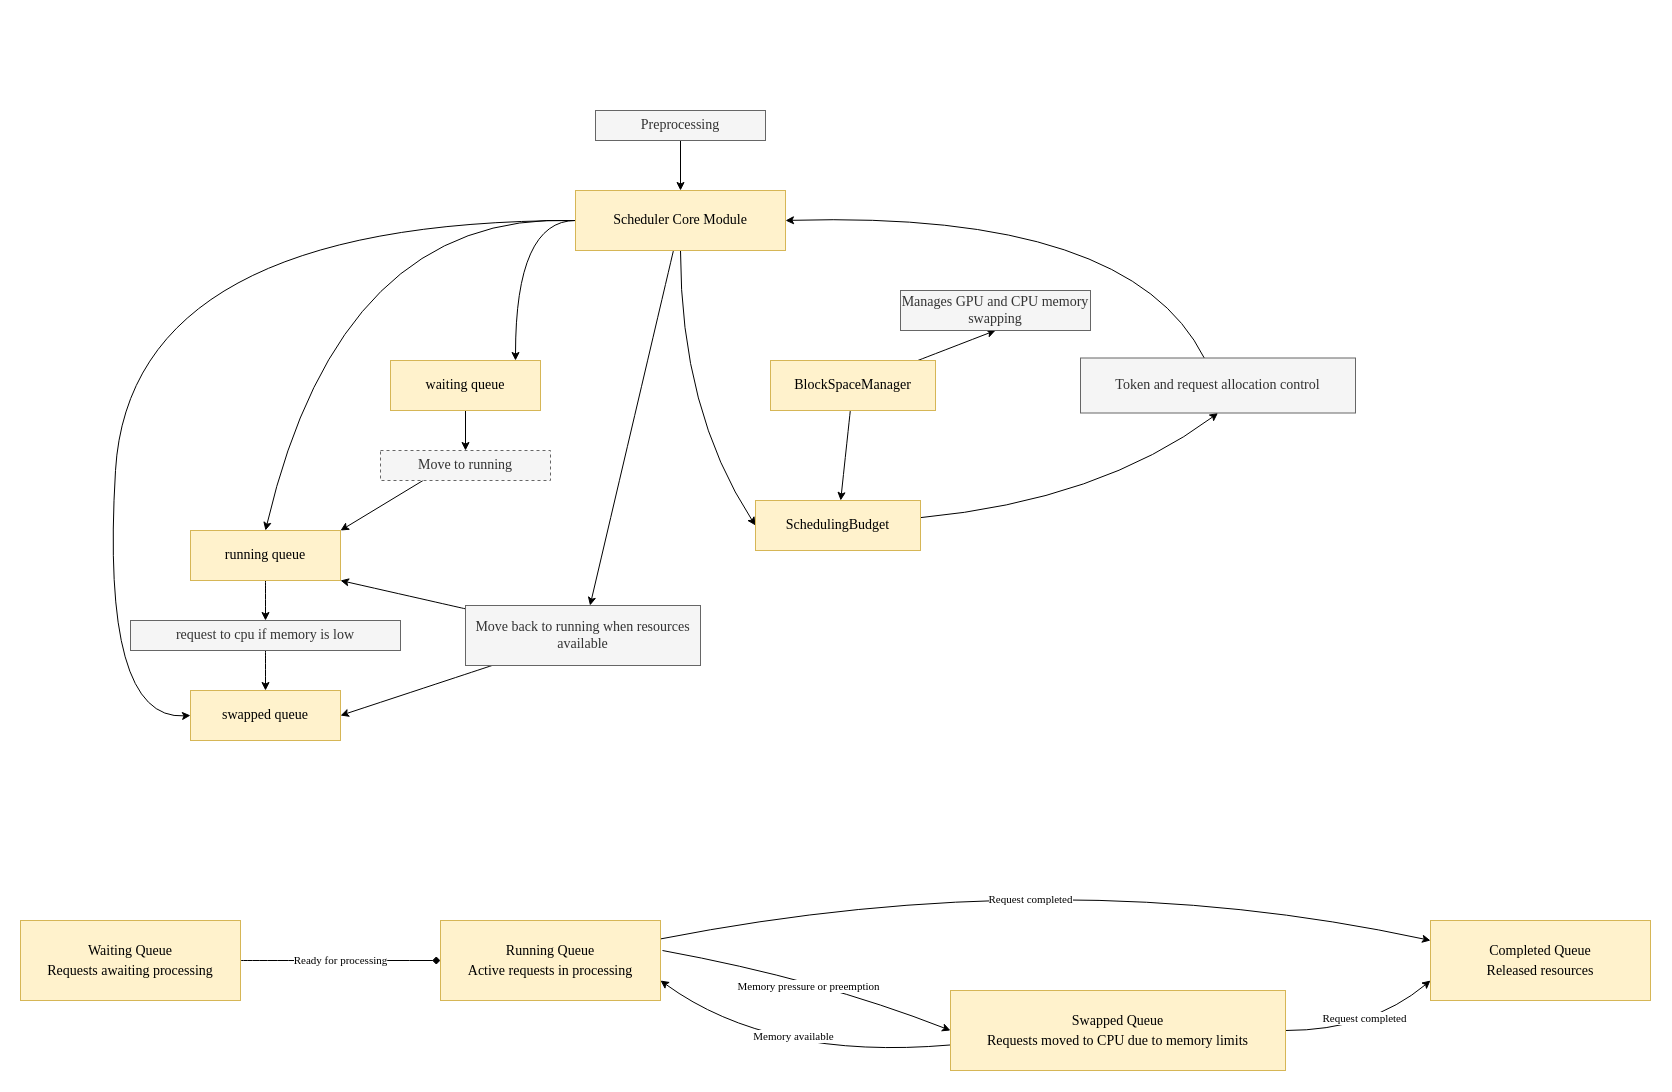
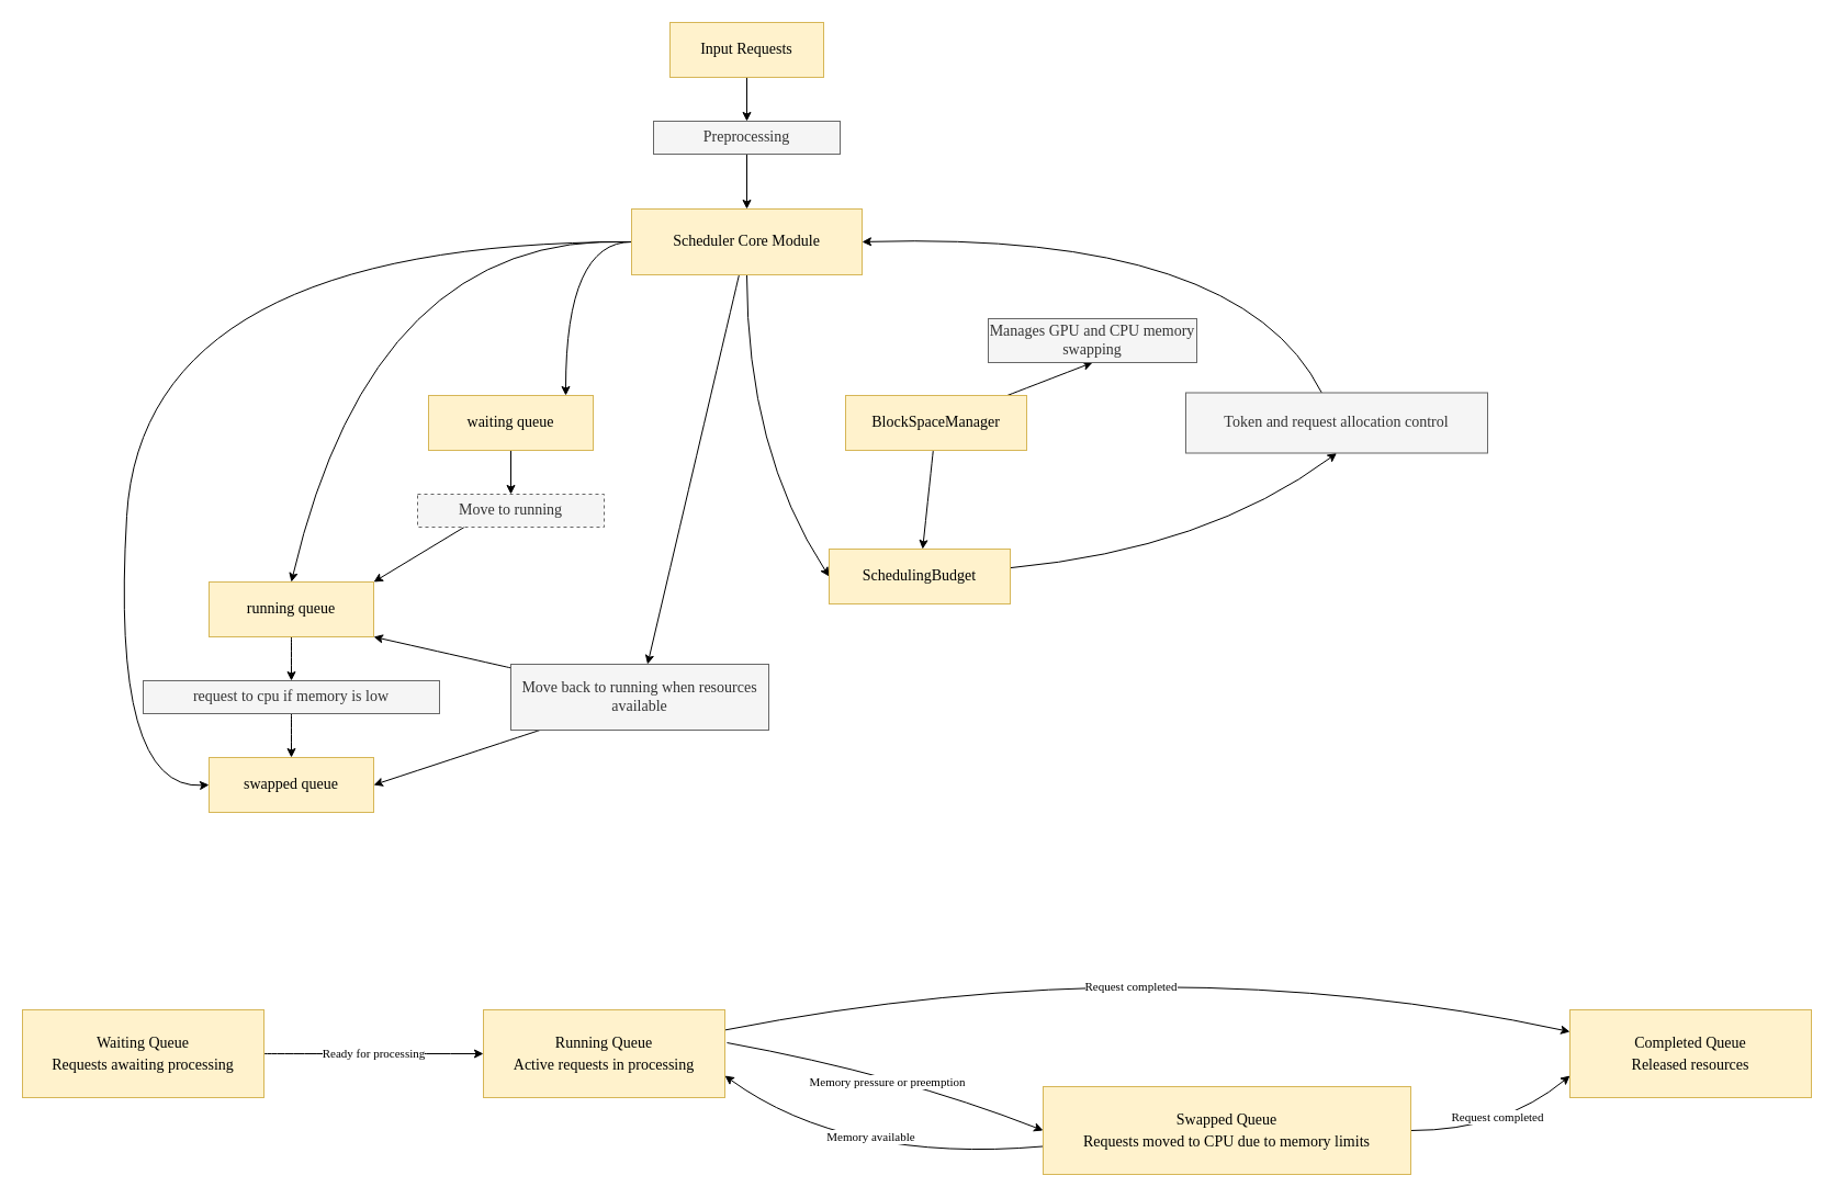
  <mxCell id="0" />
  <mxCell id="1" parent="0" />
+ <mxCell id="2" style="edgeStyle=orthogonalEdgeStyle;rounded=0;orthogonalLoop=1;jettySize=auto;html=1;" edge="1" parent="1" source="3" target="5"><mxGeometry relative="1" as="geometry" /></mxCell>
+ <mxCell id="3" value="&lt;font face=&quot;Comic Sans MS&quot; style=&quot;font-size: 14px&quot;&gt;Input Requests&lt;/font&gt;" style="rounded=0;whiteSpace=wrap;html=1;fillColor=#fff2cc;strokeColor=#d6b656;" vertex="1" parent="1"><mxGeometry x="610" y="20" width="140" height="50" as="geometry" /></mxCell>
  <mxCell id="4" style="edgeStyle=orthogonalEdgeStyle;rounded=0;orthogonalLoop=1;jettySize=auto;html=1;entryX=0.5;entryY=0;entryDx=0;entryDy=0;" edge="1" parent="1" source="5" target="11"><mxGeometry relative="1" as="geometry" /></mxCell>
  <mxCell id="5" value="&lt;font face=&quot;Comic Sans MS&quot; style=&quot;font-size: 14px&quot;&gt;Preprocessing&lt;/font&gt;" style="rounded=0;whiteSpace=wrap;html=1;fillColor=#f5f5f5;strokeColor=#666666;fontColor=#333333;" vertex="1" parent="1"><mxGeometry x="595" y="110" width="170" height="30" as="geometry" /></mxCell>
  <mxCell id="6" style="edgeStyle=orthogonalEdgeStyle;orthogonalLoop=1;jettySize=auto;html=1;curved=1;" edge="1" parent="1" source="11" target="13"><mxGeometry relative="1" as="geometry"><Array as="points"><mxPoint x="515" y="220" /></Array></mxGeometry></mxCell>
  <mxCell id="7" style="edgeStyle=none;curved=1;orthogonalLoop=1;jettySize=auto;html=1;entryX=0.5;entryY=0;entryDx=0;entryDy=0;exitX=0;exitY=0.5;exitDx=0;exitDy=0;" edge="1" parent="1" source="11" target="17"><mxGeometry relative="1" as="geometry"><Array as="points"><mxPoint x="340" y="210" /></Array></mxGeometry></mxCell>
  <mxCell id="8" style="edgeStyle=none;curved=1;orthogonalLoop=1;jettySize=auto;html=1;entryX=0;entryY=0.5;entryDx=0;entryDy=0;" edge="1" parent="1" source="11" target="18"><mxGeometry relative="1" as="geometry"><Array as="points"><mxPoint x="130" y="220" /><mxPoint x="100" y="720" /></Array></mxGeometry></mxCell>
  <mxCell id="9" style="edgeStyle=none;curved=1;orthogonalLoop=1;jettySize=auto;html=1;entryX=0;entryY=0.5;entryDx=0;entryDy=0;" edge="1" parent="1" source="11" target="28"><mxGeometry relative="1" as="geometry"><Array as="points"><mxPoint x="680" y="410" /></Array></mxGeometry></mxCell>
  <mxCell id="10" style="edgeStyle=none;curved=1;orthogonalLoop=1;jettySize=auto;html=1;" edge="1" parent="1" source="11" target="23"><mxGeometry relative="1" as="geometry" /></mxCell>
  <mxCell id="11" value="&lt;font face=&quot;Comic Sans MS&quot; style=&quot;font-size: 14px&quot;&gt;Scheduler Core Module&lt;/font&gt;" style="rounded=0;whiteSpace=wrap;html=1;fillColor=#fff2cc;strokeColor=#d6b656;" vertex="1" parent="1"><mxGeometry x="575" y="190" width="210" height="60" as="geometry" /></mxCell>
  <mxCell id="12" style="edgeStyle=orthogonalEdgeStyle;rounded=0;orthogonalLoop=1;jettySize=auto;html=1;" edge="1" parent="1" source="13" target="15"><mxGeometry relative="1" as="geometry" /></mxCell>
  <mxCell id="13" value="&lt;font face=&quot;Comic Sans MS&quot; style=&quot;font-size: 14px&quot;&gt;waiting queue&lt;/font&gt;" style="rounded=0;whiteSpace=wrap;html=1;fillColor=#fff2cc;strokeColor=#d6b656;" vertex="1" parent="1"><mxGeometry x="390" y="360" width="150" height="50" as="geometry" /></mxCell>
  <mxCell id="14" style="rounded=0;orthogonalLoop=1;jettySize=auto;html=1;entryX=1;entryY=0;entryDx=0;entryDy=0;exitX=0.25;exitY=1;exitDx=0;exitDy=0;" edge="1" parent="1" source="15" target="17"><mxGeometry relative="1" as="geometry" /></mxCell>
  <mxCell id="15" value="&lt;font face=&quot;Comic Sans MS&quot; style=&quot;font-size: 14px&quot;&gt;Move to running&lt;/font&gt;" style="rounded=0;whiteSpace=wrap;html=1;fillColor=#f5f5f5;strokeColor=#666666;fontColor=#333333;dashed=1;" vertex="1" parent="1"><mxGeometry x="380" y="450" width="170" height="30" as="geometry" /></mxCell>
  <mxCell id="16" style="edgeStyle=none;curved=1;orthogonalLoop=1;jettySize=auto;html=1;" edge="1" parent="1" source="17" target="20"><mxGeometry relative="1" as="geometry" /></mxCell>
  <mxCell id="17" value="&lt;font face=&quot;Comic Sans MS&quot; style=&quot;font-size: 14px&quot;&gt;running queue&lt;/font&gt;" style="rounded=0;whiteSpace=wrap;html=1;fillColor=#fff2cc;strokeColor=#d6b656;" vertex="1" parent="1"><mxGeometry x="190" y="530" width="150" height="50" as="geometry" /></mxCell>
  <mxCell id="18" value="&lt;font face=&quot;Comic Sans MS&quot;&gt;&lt;span style=&quot;font-size: 14px&quot;&gt;swapped queue&lt;/span&gt;&lt;/font&gt;" style="rounded=0;whiteSpace=wrap;html=1;fillColor=#fff2cc;strokeColor=#d6b656;" vertex="1" parent="1"><mxGeometry x="190" y="690" width="150" height="50" as="geometry" /></mxCell>
  <mxCell id="19" style="edgeStyle=none;curved=1;orthogonalLoop=1;jettySize=auto;html=1;" edge="1" parent="1" source="20" target="18"><mxGeometry relative="1" as="geometry" /></mxCell>
  <mxCell id="20" value="&lt;font face=&quot;Comic Sans MS&quot; style=&quot;font-size: 14px&quot;&gt;request to cpu if memory is low&lt;/font&gt;" style="rounded=0;whiteSpace=wrap;html=1;fillColor=#f5f5f5;strokeColor=#666666;fontColor=#333333;" vertex="1" parent="1"><mxGeometry x="130" y="620" width="270" height="30" as="geometry" /></mxCell>
  <mxCell id="21" style="edgeStyle=none;curved=1;orthogonalLoop=1;jettySize=auto;html=1;entryX=1;entryY=0.5;entryDx=0;entryDy=0;" edge="1" parent="1" source="23" target="18"><mxGeometry relative="1" as="geometry" /></mxCell>
  <mxCell id="22" style="edgeStyle=none;curved=1;orthogonalLoop=1;jettySize=auto;html=1;entryX=1;entryY=1;entryDx=0;entryDy=0;" edge="1" parent="1" source="23" target="17"><mxGeometry relative="1" as="geometry" /></mxCell>
  <mxCell id="23" value="&lt;font face=&quot;Comic Sans MS&quot; style=&quot;font-size: 14px&quot;&gt;Move back to running when resources available&lt;/font&gt;" style="rounded=0;whiteSpace=wrap;html=1;fillColor=#f5f5f5;strokeColor=#666666;fontColor=#333333;" vertex="1" parent="1"><mxGeometry x="465" y="605" width="235" height="60" as="geometry" /></mxCell>
  <mxCell id="24" style="edgeStyle=none;curved=1;orthogonalLoop=1;jettySize=auto;html=1;" edge="1" parent="1" source="26" target="28"><mxGeometry relative="1" as="geometry" /></mxCell>
  <mxCell id="25" style="edgeStyle=none;curved=1;orthogonalLoop=1;jettySize=auto;html=1;entryX=0.5;entryY=1;entryDx=0;entryDy=0;" edge="1" parent="1" source="26" target="29"><mxGeometry relative="1" as="geometry" /></mxCell>
  <mxCell id="26" value="&lt;font face=&quot;Comic Sans MS&quot; style=&quot;font-size: 14px&quot;&gt;BlockSpaceManager&lt;/font&gt;" style="rounded=0;whiteSpace=wrap;html=1;fillColor=#fff2cc;strokeColor=#d6b656;" vertex="1" parent="1"><mxGeometry x="770" y="360" width="165" height="50" as="geometry" /></mxCell>
  <mxCell id="27" style="edgeStyle=none;curved=1;orthogonalLoop=1;jettySize=auto;html=1;entryX=0.5;entryY=1;entryDx=0;entryDy=0;" edge="1" parent="1" source="28" target="31"><mxGeometry relative="1" as="geometry"><Array as="points"><mxPoint x="1100" y="500" /></Array></mxGeometry></mxCell>
  <mxCell id="28" value="&lt;font face=&quot;Comic Sans MS&quot; style=&quot;font-size: 14px&quot;&gt;SchedulingBudget&lt;/font&gt;" style="rounded=0;whiteSpace=wrap;html=1;fillColor=#fff2cc;strokeColor=#d6b656;" vertex="1" parent="1"><mxGeometry x="755" y="500" width="165" height="50" as="geometry" /></mxCell>
  <mxCell id="29" value="&lt;font face=&quot;Comic Sans MS&quot; style=&quot;font-size: 14px&quot;&gt;Manages GPU and CPU memory swapping&lt;/font&gt;" style="rounded=0;whiteSpace=wrap;html=1;fillColor=#f5f5f5;strokeColor=#666666;fontColor=#333333;" vertex="1" parent="1"><mxGeometry x="900" y="290" width="190" height="40" as="geometry" /></mxCell>
  <mxCell id="30" style="edgeStyle=none;curved=1;orthogonalLoop=1;jettySize=auto;html=1;entryX=1;entryY=0.5;entryDx=0;entryDy=0;" edge="1" parent="1" source="31" target="11"><mxGeometry relative="1" as="geometry"><Array as="points"><mxPoint x="1130" y="210" /></Array></mxGeometry></mxCell>
  <mxCell id="31" value="&lt;font face=&quot;Comic Sans MS&quot; style=&quot;font-size: 14px&quot;&gt;Token and request allocation control&lt;/font&gt;" style="rounded=0;whiteSpace=wrap;html=1;fillColor=#f5f5f5;strokeColor=#666666;fontColor=#333333;" vertex="1" parent="1"><mxGeometry x="1080" y="357.5" width="275" height="55" as="geometry" /></mxCell>
- <mxCell id="32" value="&lt;font face=&quot;Comic Sans MS&quot;&gt;Ready for processing&lt;/font&gt;" style="edgeStyle=none;curved=1;orthogonalLoop=1;jettySize=auto;html=1;endArrow=diamond;" edge="1" parent="1" source="33" target="38"><mxGeometry relative="1" as="geometry" /></mxCell>
+ <mxCell id="32" value="&lt;font face=&quot;Comic Sans MS&quot;&gt;Ready for processing&lt;/font&gt;" style="edgeStyle=none;curved=1;orthogonalLoop=1;jettySize=auto;html=1;" edge="1" parent="1" source="33" target="38"><mxGeometry relative="1" as="geometry" /></mxCell>
  <mxCell id="33" value="&lt;font face=&quot;Comic Sans MS&quot;&gt;&lt;span style=&quot;font-size: 14px ; line-height: 140%&quot;&gt;Waiting Queue&lt;br&gt;Requests awaiting processing&lt;br&gt;&lt;/span&gt;&lt;/font&gt;" style="rounded=0;whiteSpace=wrap;html=1;fillColor=#fff2cc;strokeColor=#d6b656;" vertex="1" parent="1"><mxGeometry x="20" y="920" width="220" height="80" as="geometry" /></mxCell>
  <mxCell id="34" style="edgeStyle=none;curved=1;orthogonalLoop=1;jettySize=auto;html=1;entryX=0;entryY=0.5;entryDx=0;entryDy=0;exitX=1.009;exitY=0.375;exitDx=0;exitDy=0;exitPerimeter=0;" edge="1" parent="1" source="38" target="43"><mxGeometry relative="1" as="geometry"><Array as="points"><mxPoint x="820" y="979" /></Array></mxGeometry></mxCell>
  <mxCell id="35" value="&lt;font face=&quot;Comic Sans MS&quot;&gt;Memory pressure or preemption&lt;/font&gt;" style="edgeLabel;html=1;align=center;verticalAlign=middle;resizable=0;points=[];" vertex="1" connectable="0" parent="34"><mxGeometry x="-0.0" y="-9" relative="1" as="geometry"><mxPoint as="offset" /></mxGeometry></mxCell>
  <mxCell id="36" style="edgeStyle=none;curved=1;orthogonalLoop=1;jettySize=auto;html=1;entryX=0;entryY=0.25;entryDx=0;entryDy=0;" edge="1" parent="1" source="38" target="44"><mxGeometry relative="1" as="geometry"><Array as="points"><mxPoint x="1060" y="860" /></Array></mxGeometry></mxCell>
  <mxCell id="37" value="&lt;font face=&quot;Comic Sans MS&quot;&gt;Request completed&lt;/font&gt;" style="edgeLabel;html=1;align=center;verticalAlign=middle;resizable=0;points=[];" vertex="1" connectable="0" parent="36"><mxGeometry x="-0.059" y="-32" relative="1" as="geometry"><mxPoint as="offset" /></mxGeometry></mxCell>
  <mxCell id="38" value="&lt;font face=&quot;Comic Sans MS&quot;&gt;&lt;span style=&quot;font-size: 14px ; line-height: 140%&quot;&gt;Running Queue&lt;br&gt;Active requests in processing&lt;br&gt;&lt;/span&gt;&lt;/font&gt;" style="rounded=0;whiteSpace=wrap;html=1;fillColor=#fff2cc;strokeColor=#d6b656;" vertex="1" parent="1"><mxGeometry x="440" y="920" width="220" height="80" as="geometry" /></mxCell>
  <mxCell id="39" style="edgeStyle=none;curved=1;orthogonalLoop=1;jettySize=auto;html=1;entryX=1;entryY=0.75;entryDx=0;entryDy=0;" edge="1" parent="1" source="43" target="38"><mxGeometry relative="1" as="geometry"><mxPoint x="680" y="1160" as="targetPoint" /><Array as="points"><mxPoint x="770" y="1060" /></Array></mxGeometry></mxCell>
  <mxCell id="40" value="&lt;font face=&quot;Comic Sans MS&quot;&gt;Memory available&lt;/font&gt;" style="edgeLabel;html=1;align=center;verticalAlign=middle;resizable=0;points=[];" vertex="1" connectable="0" parent="39"><mxGeometry x="-0.017" y="-22" relative="1" as="geometry"><mxPoint as="offset" /></mxGeometry></mxCell>
  <mxCell id="41" style="edgeStyle=none;curved=1;orthogonalLoop=1;jettySize=auto;html=1;entryX=0;entryY=0.75;entryDx=0;entryDy=0;" edge="1" parent="1" source="43" target="44"><mxGeometry relative="1" as="geometry"><Array as="points"><mxPoint x="1370" y="1030" /></Array></mxGeometry></mxCell>
  <mxCell id="42" value="&lt;font face=&quot;Comic Sans MS&quot;&gt;Request completed&lt;/font&gt;" style="edgeLabel;html=1;align=center;verticalAlign=middle;resizable=0;points=[];" vertex="1" connectable="0" parent="41"><mxGeometry x="-0.043" y="13" relative="1" as="geometry"><mxPoint as="offset" /></mxGeometry></mxCell>
  <mxCell id="43" value="&lt;font face=&quot;Comic Sans MS&quot;&gt;&lt;span style=&quot;font-size: 14px ; line-height: 140%&quot;&gt;Swapped Queue&lt;br&gt;Requests moved to CPU due to memory limits&lt;br&gt;&lt;/span&gt;&lt;/font&gt;" style="rounded=0;whiteSpace=wrap;html=1;fillColor=#fff2cc;strokeColor=#d6b656;" vertex="1" parent="1"><mxGeometry x="950" y="990" width="335" height="80" as="geometry" /></mxCell>
  <mxCell id="44" value="&lt;font face=&quot;Comic Sans MS&quot;&gt;&lt;span style=&quot;font-size: 14px ; line-height: 140%&quot;&gt;Completed Queue&lt;br&gt;Released resources&lt;br&gt;&lt;/span&gt;&lt;/font&gt;" style="rounded=0;whiteSpace=wrap;html=1;fillColor=#fff2cc;strokeColor=#d6b656;" vertex="1" parent="1"><mxGeometry x="1430" y="920" width="220" height="80" as="geometry" /></mxCell>
